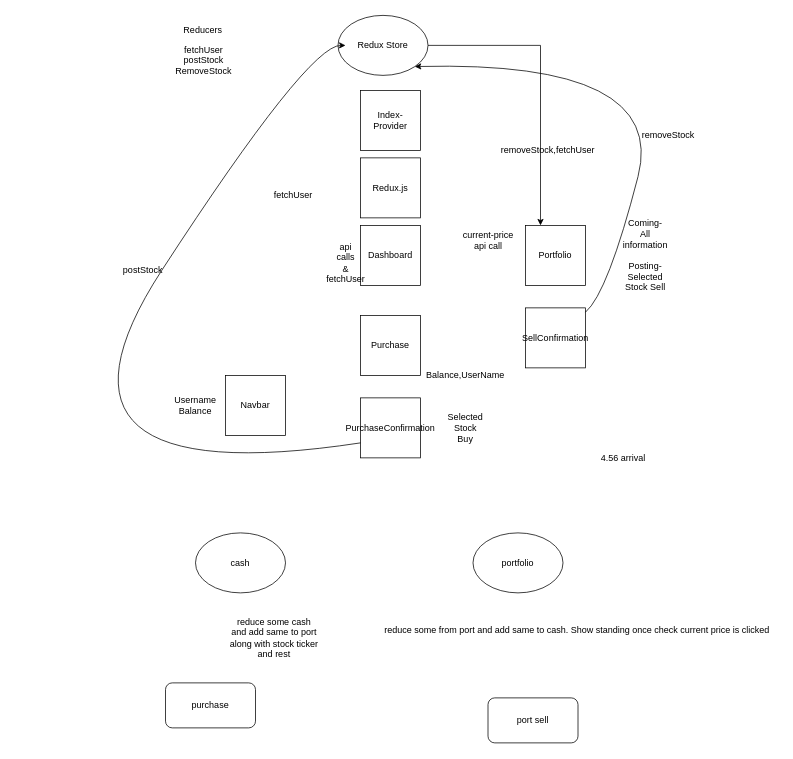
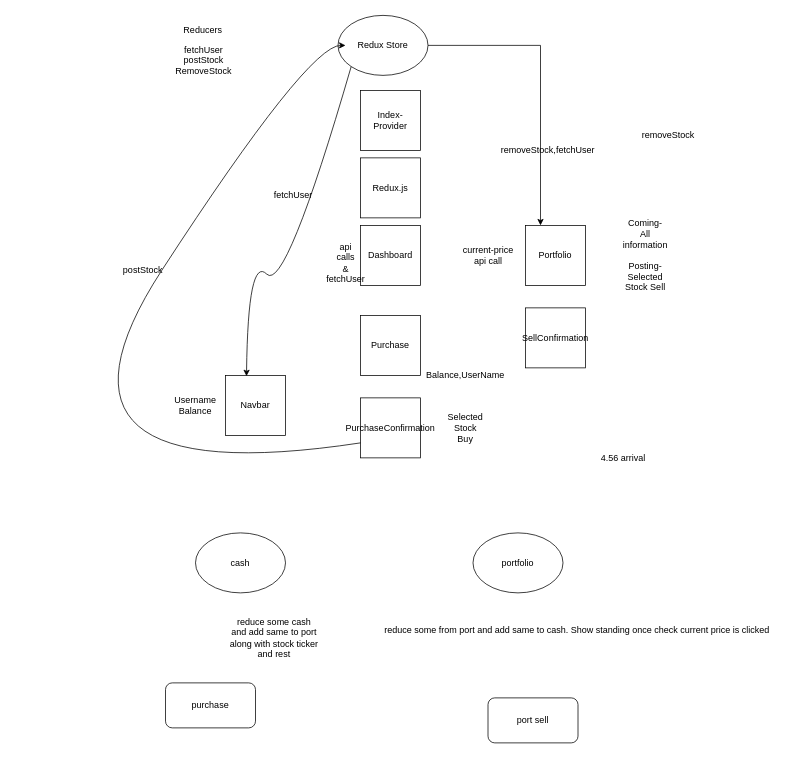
  <mxCell id="0" />
  <mxCell id="1" parent="0" />
  <mxCell id="2" style="edgeStyle=orthogonalEdgeStyle;rounded=0;orthogonalLoop=1;jettySize=auto;html=1;entryX=0.25;entryY=0;entryDx=0;entryDy=0;" parent="1" source="3" target="8" edge="1"><mxGeometry relative="1" as="geometry" /></mxCell>
  <mxCell id="3" value="Redux Store" style="ellipse;whiteSpace=wrap;html=1;" parent="1" vertex="1"><mxGeometry x="450" y="20" width="120" height="80" as="geometry" /></mxCell>
  <mxCell id="4" value="Index-Provider" style="whiteSpace=wrap;html=1;aspect=fixed;" parent="1" vertex="1"><mxGeometry x="480" y="120" width="80" height="80" as="geometry" /></mxCell>
  <mxCell id="5" value="Redux.js" style="whiteSpace=wrap;html=1;aspect=fixed;" parent="1" vertex="1"><mxGeometry x="480" y="210" width="80" height="80" as="geometry" /></mxCell>
  <mxCell id="6" value="Dashboard" style="whiteSpace=wrap;html=1;aspect=fixed;" parent="1" vertex="1"><mxGeometry x="480" y="300" width="80" height="80" as="geometry" /></mxCell>
  <mxCell id="7" value="Navbar" style="whiteSpace=wrap;html=1;aspect=fixed;" parent="1" vertex="1"><mxGeometry x="300" y="500" width="80" height="80" as="geometry" /></mxCell>
  <mxCell id="8" value="Portfolio" style="whiteSpace=wrap;html=1;aspect=fixed;" parent="1" vertex="1"><mxGeometry x="700" y="300" width="80" height="80" as="geometry" /></mxCell>
  <mxCell id="9" value="fetchUser&lt;br&gt;postStock&lt;br&gt;RemoveStock" style="text;html=1;strokeColor=none;fillColor=none;align=center;verticalAlign=middle;whiteSpace=wrap;rounded=0;" parent="1" vertex="1"><mxGeometry x="251" y="70" width="40" height="20" as="geometry" /></mxCell>
  <mxCell id="10" value="Username&lt;br&gt;Balance" style="text;html=1;strokeColor=none;fillColor=none;align=center;verticalAlign=middle;whiteSpace=wrap;rounded=0;" parent="1" vertex="1"><mxGeometry x="240" y="530" width="40" height="20" as="geometry" /></mxCell>
  <mxCell id="11" value="Coming- All information&lt;br&gt;&lt;br&gt;Posting- Selected Stock Sell" style="text;html=1;strokeColor=none;fillColor=none;align=center;verticalAlign=middle;whiteSpace=wrap;rounded=0;" parent="1" vertex="1"><mxGeometry x="840" y="330" width="40" height="20" as="geometry" /></mxCell>
  <mxCell id="12" value="Reducers" style="text;html=1;strokeColor=none;fillColor=none;align=center;verticalAlign=middle;whiteSpace=wrap;rounded=0;" parent="1" vertex="1"><mxGeometry x="250" y="30" width="40" height="20" as="geometry" /></mxCell>
  <mxCell id="13" value="Purchase" style="whiteSpace=wrap;html=1;aspect=fixed;" parent="1" vertex="1"><mxGeometry x="480" y="420" width="80" height="80" as="geometry" /></mxCell>
  <mxCell id="14" value="Selected Stock Buy" style="text;html=1;strokeColor=none;fillColor=none;align=center;verticalAlign=middle;whiteSpace=wrap;rounded=0;" parent="1" vertex="1"><mxGeometry x="600" y="560" width="40" height="20" as="geometry" /></mxCell>
  <mxCell id="15" value="PurchaseConfirmation" style="whiteSpace=wrap;html=1;aspect=fixed;" parent="1" vertex="1"><mxGeometry x="480" y="530" width="80" height="80" as="geometry" /></mxCell>
  <mxCell id="16" value="" style="curved=1;endArrow=classic;html=1;exitX=0;exitY=0.75;exitDx=0;exitDy=0;" parent="1" source="15" edge="1"><mxGeometry width="50" height="50" relative="1" as="geometry"><mxPoint x="410" y="110" as="sourcePoint" /><mxPoint x="460" y="60" as="targetPoint" /><Array as="points"><mxPoint x="20" y="660" /><mxPoint x="410" y="60" /></Array></mxGeometry></mxCell>
  <mxCell id="17" value="Balance,UserName" style="text;html=1;strokeColor=none;fillColor=none;align=center;verticalAlign=middle;whiteSpace=wrap;rounded=0;" parent="1" vertex="1"><mxGeometry x="600" y="490" width="40" height="20" as="geometry" /></mxCell>
  <mxCell id="18" value="postStock" style="text;html=1;strokeColor=none;fillColor=none;align=center;verticalAlign=middle;whiteSpace=wrap;rounded=0;" parent="1" vertex="1"><mxGeometry x="170" y="350" width="40" height="20" as="geometry" /></mxCell>
  <mxCell id="19" value="removeStock,fetchUser" style="text;html=1;strokeColor=none;fillColor=none;align=center;verticalAlign=middle;whiteSpace=wrap;rounded=0;" parent="1" vertex="1"><mxGeometry x="710" y="190" width="40" height="20" as="geometry" /></mxCell>
+ <mxCell id="20" value="" style="curved=1;endArrow=classic;html=1;entryX=0.35;entryY=0.013;entryDx=0;entryDy=0;entryPerimeter=0;exitX=0;exitY=1;exitDx=0;exitDy=0;" parent="1" source="3" target="7" edge="1"><mxGeometry width="50" height="50" relative="1" as="geometry"><mxPoint x="330" y="390" as="sourcePoint" /><mxPoint x="380" y="340" as="targetPoint" /><Array as="points"><mxPoint x="380" y="390" /><mxPoint x="330" y="340" /></Array></mxGeometry></mxCell>
  <mxCell id="21" value="SellConfirmation" style="whiteSpace=wrap;html=1;aspect=fixed;" parent="1" vertex="1"><mxGeometry x="700" y="410" width="80" height="80" as="geometry" /></mxCell>
- <mxCell id="22" value="" style="curved=1;endArrow=classic;html=1;entryX=1;entryY=1;entryDx=0;entryDy=0;" parent="1" source="21" target="3" edge="1"><mxGeometry width="50" height="50" relative="1" as="geometry"><mxPoint x="760" y="390" as="sourcePoint" /><mxPoint x="810" y="340" as="targetPoint" /><Array as="points"><mxPoint x="810" y="390" /><mxPoint x="890" y="80" /></Array></mxGeometry></mxCell>
  <mxCell id="23" value="removeStock" style="text;html=1;align=center;verticalAlign=middle;resizable=0;points=[];autosize=1;" parent="1" vertex="1"><mxGeometry x="845" y="170" width="90" height="20" as="geometry" /></mxCell>
  <mxCell id="24" value="api&lt;br&gt;calls&lt;br&gt;&amp;amp;&lt;br&gt;fetchUser" style="text;html=1;align=center;verticalAlign=middle;resizable=0;points=[];autosize=1;" parent="1" vertex="1"><mxGeometry x="425" y="320" width="70" height="60" as="geometry" /></mxCell>
- <mxCell id="25" value="current-price&lt;br&gt;api call" style="text;html=1;align=center;verticalAlign=middle;resizable=0;points=[];autosize=1;" parent="1" vertex="1"><mxGeometry x="610" y="305" width="80" height="30" as="geometry" /></mxCell>
+ <mxCell id="25" value="current-price&lt;br&gt;api call" style="text;html=1;align=center;verticalAlign=middle;resizable=0;points=[];autosize=1;" parent="1" vertex="1"><mxGeometry x="610" y="325" width="80" height="30" as="geometry" /></mxCell>
  <mxCell id="26" value="fetchUser" style="text;html=1;align=center;verticalAlign=middle;resizable=0;points=[];autosize=1;" parent="1" vertex="1"><mxGeometry x="355" y="250" width="70" height="20" as="geometry" /></mxCell>
  <mxCell id="27" value="cash" style="ellipse;whiteSpace=wrap;html=1;" vertex="1" parent="1"><mxGeometry x="260" y="710" width="120" height="80" as="geometry" /></mxCell>
  <mxCell id="28" value="portfolio" style="ellipse;whiteSpace=wrap;html=1;" vertex="1" parent="1"><mxGeometry x="630" y="710" width="120" height="80" as="geometry" /></mxCell>
  <mxCell id="29" value="purchase" style="rounded=1;whiteSpace=wrap;html=1;" vertex="1" parent="1"><mxGeometry x="220" y="910" width="120" height="60" as="geometry" /></mxCell>
  <mxCell id="30" value="reduce some cash and add same to port along with stock ticker and rest" style="text;html=1;strokeColor=none;fillColor=none;align=center;verticalAlign=middle;whiteSpace=wrap;rounded=0;" vertex="1" parent="1"><mxGeometry x="305" y="840" width="120" height="20" as="geometry" /></mxCell>
  <mxCell id="31" value="port sell" style="rounded=1;whiteSpace=wrap;html=1;" vertex="1" parent="1"><mxGeometry x="650" y="930" width="120" height="60" as="geometry" /></mxCell>
  <mxCell id="32" value="reduce some from port and add same to cash. Show standing once check current price is clicked&amp;nbsp;" style="text;html=1;align=center;verticalAlign=middle;resizable=0;points=[];autosize=1;" vertex="1" parent="1"><mxGeometry x="505" y="830" width="530" height="20" as="geometry" /></mxCell>
  <mxCell id="33" value="4.56 arrival" style="text;html=1;align=center;verticalAlign=middle;resizable=0;points=[];autosize=1;" vertex="1" parent="1"><mxGeometry x="795" y="600" width="70" height="20" as="geometry" /></mxCell>
